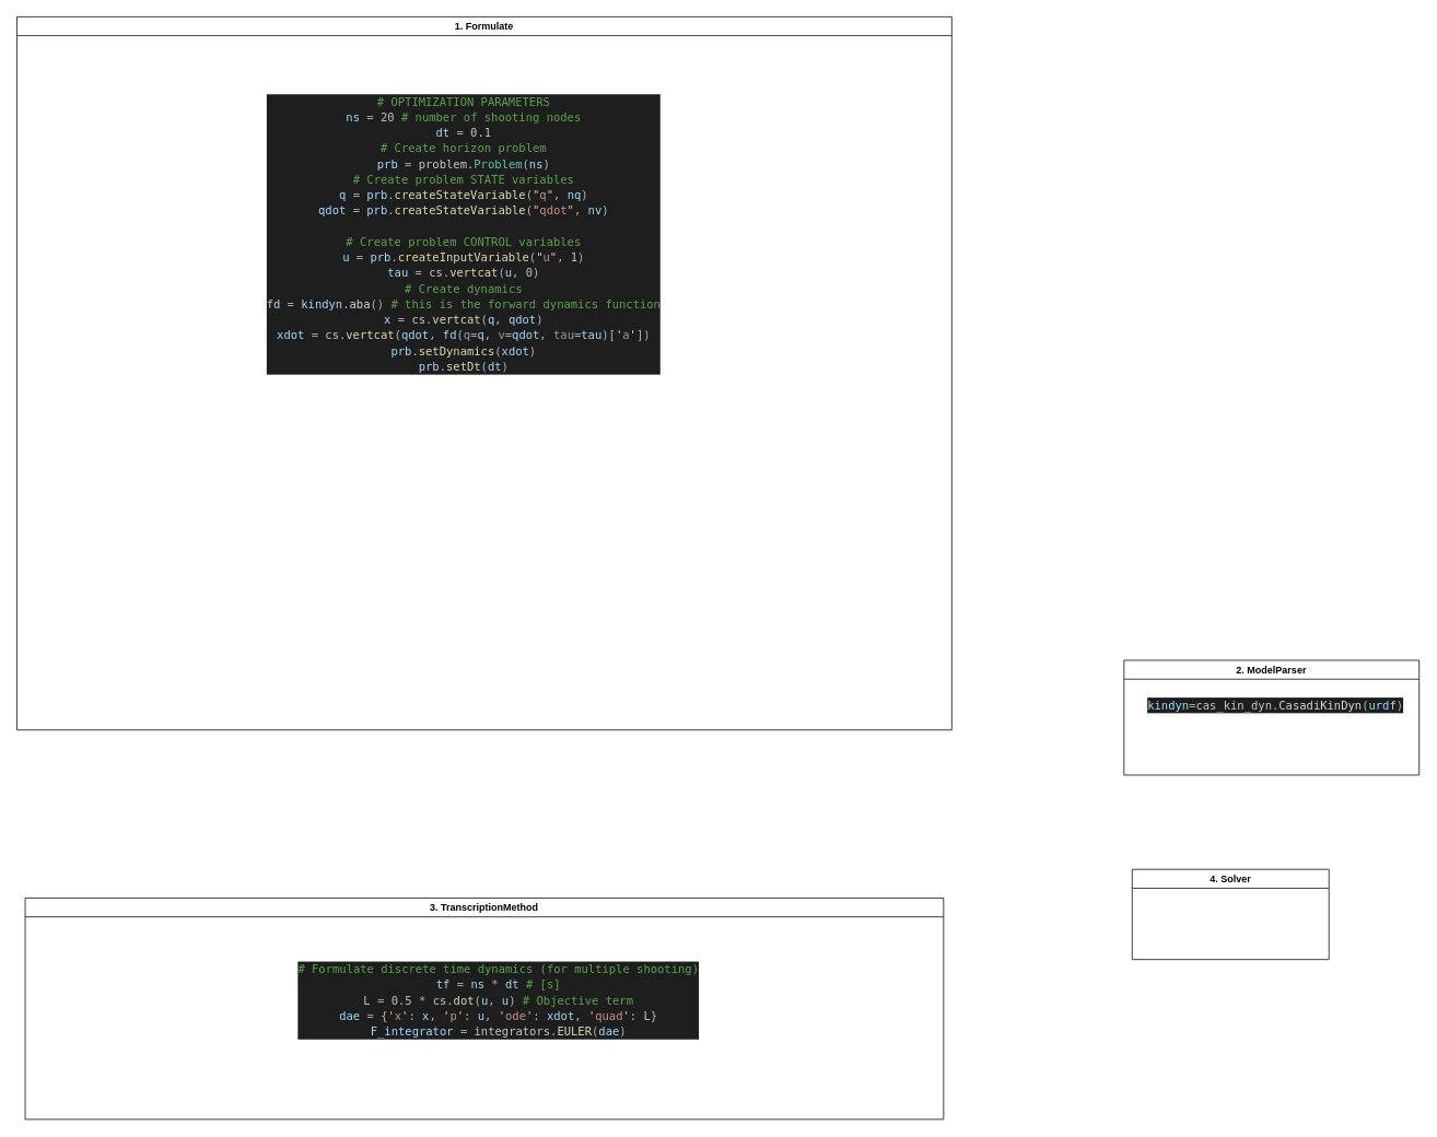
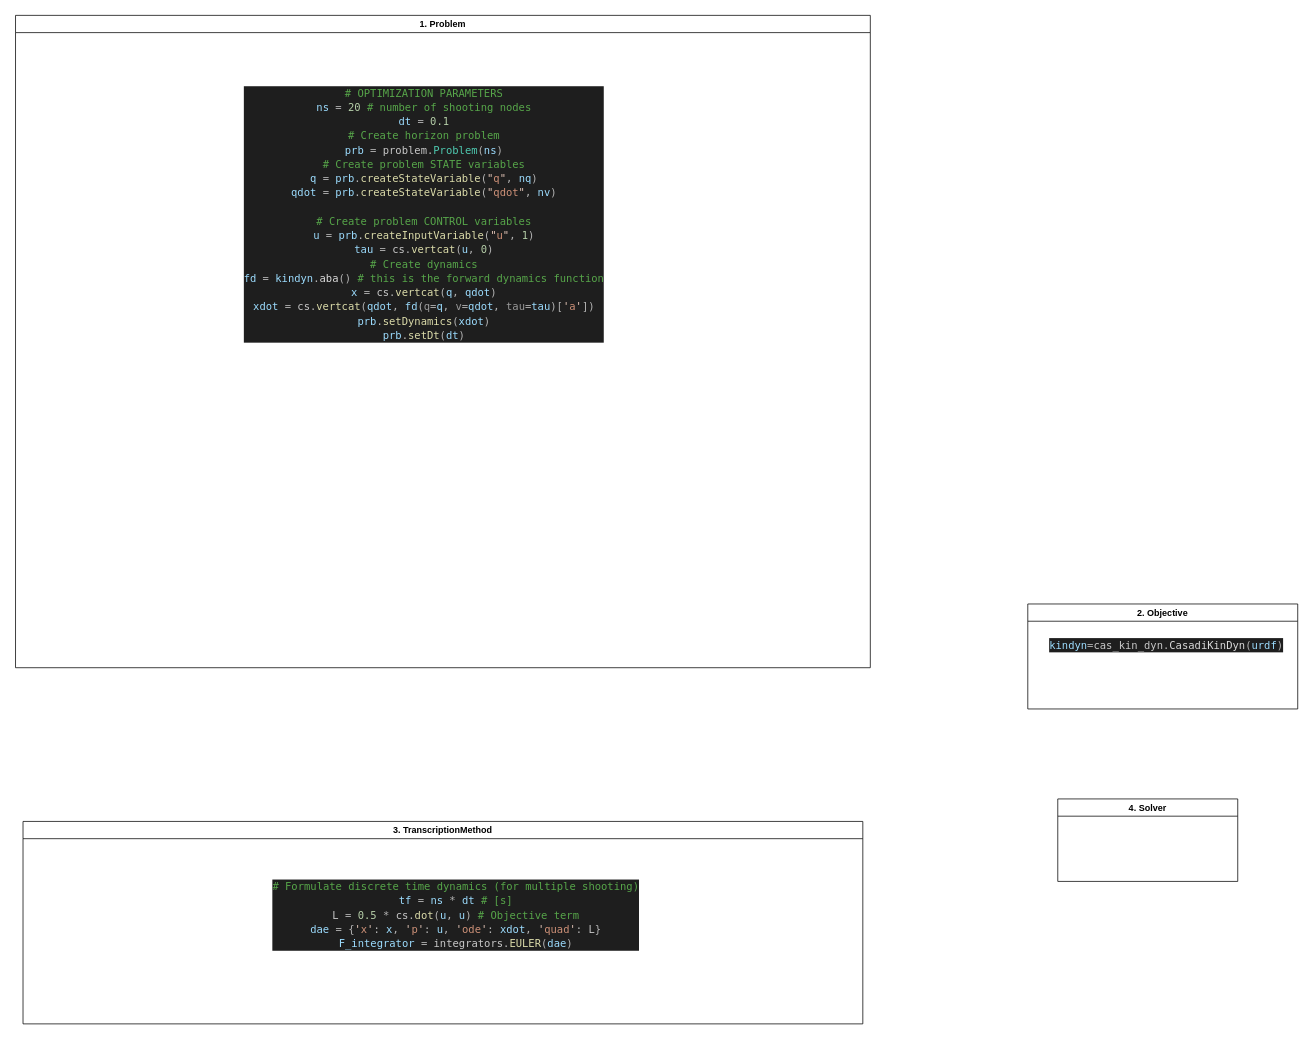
  <mxCell id="0" />
  <mxCell id="1" parent="0" />
- <mxCell id="2" value="1. Formulate" style="swimlane;whiteSpace=wrap;html=1;" parent="1" vertex="1"><mxGeometry x="20" y="20" width="1140" height="870" as="geometry" /></mxCell>
+ <mxCell id="2" value="1. Problem" style="swimlane;whiteSpace=wrap;html=1;" parent="1" vertex="1"><mxGeometry x="20" y="20" width="1140" height="870" as="geometry" /></mxCell>
  <mxCell id="3" value="&lt;div style=&quot;color: rgb(218, 218, 218); background-color: rgb(30, 30, 30); font-family: &amp;quot;Droid Sans Mono&amp;quot;, &amp;quot;monospace&amp;quot;, monospace; font-size: 14px; line-height: 19px;&quot;&gt;&lt;div&gt;&lt;span style=&quot;color: #57a64a;&quot;&gt;# OPTIMIZATION PARAMETERS&lt;/span&gt;&lt;/div&gt;&lt;div&gt;&lt;span style=&quot;color: #9cdcfe;&quot;&gt;ns&lt;/span&gt; &lt;span style=&quot;color: #b4b4b4;&quot;&gt;=&lt;/span&gt; &lt;span style=&quot;color: #b5cea8;&quot;&gt;20&lt;/span&gt;  &lt;span style=&quot;color: #57a64a;&quot;&gt;# number of shooting nodes&lt;/span&gt;&lt;/div&gt;&lt;div&gt;&lt;span style=&quot;color: #9cdcfe;&quot;&gt;dt&lt;/span&gt; &lt;span style=&quot;color: #b4b4b4;&quot;&gt;=&lt;/span&gt; &lt;span style=&quot;color: #b5cea8;&quot;&gt;0.1&lt;/span&gt;&lt;/div&gt;&lt;div&gt;&lt;div style=&quot;line-height: 19px;&quot;&gt;&lt;div&gt;&lt;span style=&quot;color: #57a64a;&quot;&gt;# Create horizon problem&lt;/span&gt;&lt;/div&gt;&lt;div&gt;&lt;span style=&quot;color: #9cdcfe;&quot;&gt;prb&lt;/span&gt; &lt;span style=&quot;color: #b4b4b4;&quot;&gt;=&lt;/span&gt; &lt;span style=&quot;color: #c8c8c8;&quot;&gt;problem&lt;/span&gt;&lt;span style=&quot;color: #b4b4b4;&quot;&gt;.&lt;/span&gt;&lt;span style=&quot;color: #4ec9b0;&quot;&gt;Problem&lt;/span&gt;&lt;span style=&quot;color: #b4b4b4;&quot;&gt;(&lt;/span&gt;&lt;span style=&quot;color: #9cdcfe;&quot;&gt;ns&lt;/span&gt;&lt;span style=&quot;color: #b4b4b4;&quot;&gt;)&lt;/span&gt;&lt;/div&gt;&lt;div&gt;&lt;div style=&quot;line-height: 19px;&quot;&gt;&lt;div&gt;&lt;span style=&quot;color: #57a64a;&quot;&gt;# Create problem STATE variables&lt;/span&gt;&lt;/div&gt;&lt;div&gt;&lt;span style=&quot;color: #9cdcfe;&quot;&gt;q&lt;/span&gt; &lt;span style=&quot;color: #b4b4b4;&quot;&gt;=&lt;/span&gt; &lt;span style=&quot;color: #9cdcfe;&quot;&gt;prb&lt;/span&gt;&lt;span style=&quot;color: #b4b4b4;&quot;&gt;.&lt;/span&gt;&lt;span style=&quot;color: #dcdcaa;&quot;&gt;createStateVariable&lt;/span&gt;&lt;span style=&quot;color: #b4b4b4;&quot;&gt;(&lt;/span&gt;&lt;span style=&quot;color: #e8c9bb;&quot;&gt;&quot;&lt;/span&gt;&lt;span style=&quot;color: #ce9178;&quot;&gt;q&lt;/span&gt;&lt;span style=&quot;color: #e8c9bb;&quot;&gt;&quot;&lt;/span&gt;&lt;span style=&quot;color: #b4b4b4;&quot;&gt;,&lt;/span&gt; &lt;span style=&quot;color: #9cdcfe;&quot;&gt;nq&lt;/span&gt;&lt;span style=&quot;color: #b4b4b4;&quot;&gt;)&lt;/span&gt;&lt;/div&gt;&lt;div&gt;&lt;span style=&quot;color: #9cdcfe;&quot;&gt;qdot&lt;/span&gt; &lt;span style=&quot;color: #b4b4b4;&quot;&gt;=&lt;/span&gt; &lt;span style=&quot;color: #9cdcfe;&quot;&gt;prb&lt;/span&gt;&lt;span style=&quot;color: #b4b4b4;&quot;&gt;.&lt;/span&gt;&lt;span style=&quot;color: #dcdcaa;&quot;&gt;createStateVariable&lt;/span&gt;&lt;span style=&quot;color: #b4b4b4;&quot;&gt;(&lt;/span&gt;&lt;span style=&quot;color: #e8c9bb;&quot;&gt;&quot;&lt;/span&gt;&lt;span style=&quot;color: #ce9178;&quot;&gt;qdot&lt;/span&gt;&lt;span style=&quot;color: #e8c9bb;&quot;&gt;&quot;&lt;/span&gt;&lt;span style=&quot;color: #b4b4b4;&quot;&gt;,&lt;/span&gt; &lt;span style=&quot;color: #9cdcfe;&quot;&gt;nv&lt;/span&gt;&lt;span style=&quot;color: #b4b4b4;&quot;&gt;)&lt;/span&gt;&lt;/div&gt;&lt;br&gt;&lt;div&gt;&lt;span style=&quot;color: #57a64a;&quot;&gt;# Create problem CONTROL variables&lt;/span&gt;&lt;/div&gt;&lt;div&gt;&lt;span style=&quot;color: #9cdcfe;&quot;&gt;u&lt;/span&gt; &lt;span style=&quot;color: #b4b4b4;&quot;&gt;=&lt;/span&gt; &lt;span style=&quot;color: #9cdcfe;&quot;&gt;prb&lt;/span&gt;&lt;span style=&quot;color: #b4b4b4;&quot;&gt;.&lt;/span&gt;&lt;span style=&quot;color: #dcdcaa;&quot;&gt;createInputVariable&lt;/span&gt;&lt;span style=&quot;color: #b4b4b4;&quot;&gt;(&lt;/span&gt;&lt;span style=&quot;color: #e8c9bb;&quot;&gt;&quot;&lt;/span&gt;&lt;span style=&quot;color: #ce9178;&quot;&gt;u&lt;/span&gt;&lt;span style=&quot;color: #e8c9bb;&quot;&gt;&quot;&lt;/span&gt;&lt;span style=&quot;color: #b4b4b4;&quot;&gt;,&lt;/span&gt; &lt;span style=&quot;color: #b5cea8;&quot;&gt;1&lt;/span&gt;&lt;span style=&quot;color: #b4b4b4;&quot;&gt;)&lt;/span&gt;&lt;/div&gt;&lt;div&gt;&lt;span style=&quot;color: #9cdcfe;&quot;&gt;tau&lt;/span&gt; &lt;span style=&quot;color: #b4b4b4;&quot;&gt;=&lt;/span&gt; &lt;span style=&quot;color: #c8c8c8;&quot;&gt;cs&lt;/span&gt;&lt;span style=&quot;color: #b4b4b4;&quot;&gt;.&lt;/span&gt;&lt;span style=&quot;color: #dcdcaa;&quot;&gt;vertcat&lt;/span&gt;&lt;span style=&quot;color: #b4b4b4;&quot;&gt;(&lt;/span&gt;&lt;span style=&quot;color: #9cdcfe;&quot;&gt;u&lt;/span&gt;&lt;span style=&quot;color: #b4b4b4;&quot;&gt;,&lt;/span&gt; &lt;span style=&quot;color: #b5cea8;&quot;&gt;0&lt;/span&gt;&lt;span style=&quot;color: #b4b4b4;&quot;&gt;)&lt;/span&gt;&lt;/div&gt;&lt;div&gt;&lt;div style=&quot;line-height: 19px;&quot;&gt;&lt;div&gt;&lt;span style=&quot;color: #57a64a;&quot;&gt;# Create dynamics&lt;/span&gt;&lt;/div&gt;&lt;div&gt;&lt;span style=&quot;color: #9cdcfe;&quot;&gt;fd&lt;/span&gt; &lt;span style=&quot;color: #b4b4b4;&quot;&gt;=&lt;/span&gt; &lt;span style=&quot;color: #9cdcfe;&quot;&gt;kindyn&lt;/span&gt;&lt;span style=&quot;color: #b4b4b4;&quot;&gt;.&lt;/span&gt;aba&lt;span style=&quot;color: #b4b4b4;&quot;&gt;()&lt;/span&gt;  &lt;span style=&quot;color: #57a64a;&quot;&gt;# this is the forward dynamics function&lt;/span&gt;&lt;/div&gt;&lt;div&gt;&lt;span style=&quot;color: #9cdcfe;&quot;&gt;x&lt;/span&gt; &lt;span style=&quot;color: #b4b4b4;&quot;&gt;=&lt;/span&gt; &lt;span style=&quot;color: #c8c8c8;&quot;&gt;cs&lt;/span&gt;&lt;span style=&quot;color: #b4b4b4;&quot;&gt;.&lt;/span&gt;&lt;span style=&quot;color: #dcdcaa;&quot;&gt;vertcat&lt;/span&gt;&lt;span style=&quot;color: #b4b4b4;&quot;&gt;(&lt;/span&gt;&lt;span style=&quot;color: #9cdcfe;&quot;&gt;q&lt;/span&gt;&lt;span style=&quot;color: #b4b4b4;&quot;&gt;,&lt;/span&gt; &lt;span style=&quot;color: #9cdcfe;&quot;&gt;qdot&lt;/span&gt;&lt;span style=&quot;color: #b4b4b4;&quot;&gt;)&lt;/span&gt;&lt;/div&gt;&lt;div&gt;&lt;span style=&quot;color: #9cdcfe;&quot;&gt;xdot&lt;/span&gt; &lt;span style=&quot;color: #b4b4b4;&quot;&gt;=&lt;/span&gt; &lt;span style=&quot;color: #c8c8c8;&quot;&gt;cs&lt;/span&gt;&lt;span style=&quot;color: #b4b4b4;&quot;&gt;.&lt;/span&gt;&lt;span style=&quot;color: #dcdcaa;&quot;&gt;vertcat&lt;/span&gt;&lt;span style=&quot;color: #b4b4b4;&quot;&gt;(&lt;/span&gt;&lt;span style=&quot;color: #9cdcfe;&quot;&gt;qdot&lt;/span&gt;&lt;span style=&quot;color: #b4b4b4;&quot;&gt;,&lt;/span&gt; &lt;span style=&quot;color: #9cdcfe;&quot;&gt;fd&lt;/span&gt;&lt;span style=&quot;color: #b4b4b4;&quot;&gt;(&lt;/span&gt;&lt;span style=&quot;color: #9a9a9a;&quot;&gt;q&lt;/span&gt;&lt;span style=&quot;color: #b4b4b4;&quot;&gt;=&lt;/span&gt;&lt;span style=&quot;color: #9cdcfe;&quot;&gt;q&lt;/span&gt;&lt;span style=&quot;color: #b4b4b4;&quot;&gt;,&lt;/span&gt; &lt;span style=&quot;color: #9a9a9a;&quot;&gt;v&lt;/span&gt;&lt;span style=&quot;color: #b4b4b4;&quot;&gt;=&lt;/span&gt;&lt;span style=&quot;color: #9cdcfe;&quot;&gt;qdot&lt;/span&gt;&lt;span style=&quot;color: #b4b4b4;&quot;&gt;,&lt;/span&gt; &lt;span style=&quot;color: #9a9a9a;&quot;&gt;tau&lt;/span&gt;&lt;span style=&quot;color: #b4b4b4;&quot;&gt;=&lt;/span&gt;&lt;span style=&quot;color: #9cdcfe;&quot;&gt;tau&lt;/span&gt;&lt;span style=&quot;color: #b4b4b4;&quot;&gt;)[&lt;/span&gt;&lt;span style=&quot;color: #e8c9bb;&quot;&gt;'&lt;/span&gt;&lt;span style=&quot;color: #ce9178;&quot;&gt;a&lt;/span&gt;&lt;span style=&quot;color: #e8c9bb;&quot;&gt;'&lt;/span&gt;&lt;span style=&quot;color: #b4b4b4;&quot;&gt;])&lt;/span&gt;&lt;/div&gt;&lt;div&gt;&lt;span style=&quot;color: #9cdcfe;&quot;&gt;prb&lt;/span&gt;&lt;span style=&quot;color: #b4b4b4;&quot;&gt;.&lt;/span&gt;&lt;span style=&quot;color: #dcdcaa;&quot;&gt;setDynamics&lt;/span&gt;&lt;span style=&quot;color: #b4b4b4;&quot;&gt;(&lt;/span&gt;&lt;span style=&quot;color: #9cdcfe;&quot;&gt;xdot&lt;/span&gt;&lt;span style=&quot;color: #b4b4b4;&quot;&gt;)&lt;/span&gt;&lt;/div&gt;&lt;div&gt;&lt;span style=&quot;color: #9cdcfe;&quot;&gt;prb&lt;/span&gt;&lt;span style=&quot;color: #b4b4b4;&quot;&gt;.&lt;/span&gt;&lt;span style=&quot;color: #dcdcaa;&quot;&gt;setDt&lt;/span&gt;&lt;span style=&quot;color: #b4b4b4;&quot;&gt;(&lt;/span&gt;&lt;span style=&quot;color: #9cdcfe;&quot;&gt;dt&lt;/span&gt;&lt;span style=&quot;color: #b4b4b4;&quot;&gt;)&lt;/span&gt;&lt;/div&gt;&lt;/div&gt;&lt;/div&gt;&lt;/div&gt;&lt;/div&gt;&lt;/div&gt;&lt;/div&gt;&lt;/div&gt;" style="text;html=1;strokeColor=none;fillColor=none;align=center;verticalAlign=middle;whiteSpace=wrap;rounded=0;" vertex="1" parent="2"><mxGeometry x="240" y="35" width="610" height="460" as="geometry" /></mxCell>
  <mxCell id="4" value="3. TranscriptionMethod" style="swimlane;whiteSpace=wrap;html=1;startSize=23;" parent="1" vertex="1"><mxGeometry x="30" y="1095" width="1120" height="270" as="geometry" /></mxCell>
  <mxCell id="5" value="&lt;div style=&quot;color: rgb(218, 218, 218); background-color: rgb(30, 30, 30); font-family: &amp;quot;Droid Sans Mono&amp;quot;, &amp;quot;monospace&amp;quot;, monospace; font-size: 14px; line-height: 19px;&quot;&gt;&lt;div&gt;&lt;span style=&quot;color: #57a64a;&quot;&gt;# Formulate discrete time dynamics (for multiple shooting)&lt;/span&gt;&lt;/div&gt;&lt;div&gt;&lt;span style=&quot;color: #9cdcfe;&quot;&gt;tf&lt;/span&gt; &lt;span style=&quot;color: #b4b4b4;&quot;&gt;=&lt;/span&gt; &lt;span style=&quot;color: #9cdcfe;&quot;&gt;ns&lt;/span&gt; &lt;span style=&quot;color: #b4b4b4;&quot;&gt;*&lt;/span&gt; &lt;span style=&quot;color: #9cdcfe;&quot;&gt;dt&lt;/span&gt;  &lt;span style=&quot;color: #57a64a;&quot;&gt;# [s]&lt;/span&gt;&lt;/div&gt;&lt;div&gt;&lt;span style=&quot;color: #c8c8c8;&quot;&gt;L&lt;/span&gt; &lt;span style=&quot;color: #b4b4b4;&quot;&gt;=&lt;/span&gt; &lt;span style=&quot;color: #b5cea8;&quot;&gt;0.5&lt;/span&gt; &lt;span style=&quot;color: #b4b4b4;&quot;&gt;*&lt;/span&gt; &lt;span style=&quot;color: #c8c8c8;&quot;&gt;cs&lt;/span&gt;&lt;span style=&quot;color: #b4b4b4;&quot;&gt;.&lt;/span&gt;&lt;span style=&quot;color: #dcdcaa;&quot;&gt;dot&lt;/span&gt;&lt;span style=&quot;color: #b4b4b4;&quot;&gt;(&lt;/span&gt;&lt;span style=&quot;color: #9cdcfe;&quot;&gt;u&lt;/span&gt;&lt;span style=&quot;color: #b4b4b4;&quot;&gt;,&lt;/span&gt; &lt;span style=&quot;color: #9cdcfe;&quot;&gt;u&lt;/span&gt;&lt;span style=&quot;color: #b4b4b4;&quot;&gt;)&lt;/span&gt;  &lt;span style=&quot;color: #57a64a;&quot;&gt;# Objective term&lt;/span&gt;&lt;/div&gt;&lt;div&gt;&lt;span style=&quot;color: #9cdcfe;&quot;&gt;dae&lt;/span&gt; &lt;span style=&quot;color: #b4b4b4;&quot;&gt;=&lt;/span&gt; &lt;span style=&quot;color: #b4b4b4;&quot;&gt;{&lt;/span&gt;&lt;span style=&quot;color: #e8c9bb;&quot;&gt;'&lt;/span&gt;&lt;span style=&quot;color: #ce9178;&quot;&gt;x&lt;/span&gt;&lt;span style=&quot;color: #e8c9bb;&quot;&gt;'&lt;/span&gt;&lt;span style=&quot;color: #b4b4b4;&quot;&gt;:&lt;/span&gt; &lt;span style=&quot;color: #9cdcfe;&quot;&gt;x&lt;/span&gt;&lt;span style=&quot;color: #b4b4b4;&quot;&gt;,&lt;/span&gt; &lt;span style=&quot;color: #e8c9bb;&quot;&gt;'&lt;/span&gt;&lt;span style=&quot;color: #ce9178;&quot;&gt;p&lt;/span&gt;&lt;span style=&quot;color: #e8c9bb;&quot;&gt;'&lt;/span&gt;&lt;span style=&quot;color: #b4b4b4;&quot;&gt;:&lt;/span&gt; &lt;span style=&quot;color: #9cdcfe;&quot;&gt;u&lt;/span&gt;&lt;span style=&quot;color: #b4b4b4;&quot;&gt;,&lt;/span&gt; &lt;span style=&quot;color: #e8c9bb;&quot;&gt;'&lt;/span&gt;&lt;span style=&quot;color: #ce9178;&quot;&gt;ode&lt;/span&gt;&lt;span style=&quot;color: #e8c9bb;&quot;&gt;'&lt;/span&gt;&lt;span style=&quot;color: #b4b4b4;&quot;&gt;:&lt;/span&gt; &lt;span style=&quot;color: #9cdcfe;&quot;&gt;xdot&lt;/span&gt;&lt;span style=&quot;color: #b4b4b4;&quot;&gt;,&lt;/span&gt; &lt;span style=&quot;color: #e8c9bb;&quot;&gt;'&lt;/span&gt;&lt;span style=&quot;color: #ce9178;&quot;&gt;quad&lt;/span&gt;&lt;span style=&quot;color: #e8c9bb;&quot;&gt;'&lt;/span&gt;&lt;span style=&quot;color: #b4b4b4;&quot;&gt;:&lt;/span&gt; &lt;span style=&quot;color: #c8c8c8;&quot;&gt;L&lt;/span&gt;&lt;span style=&quot;color: #b4b4b4;&quot;&gt;}&lt;/span&gt;&lt;/div&gt;&lt;div&gt;&lt;span style=&quot;color: #9cdcfe;&quot;&gt;F_integrator&lt;/span&gt; &lt;span style=&quot;color: #b4b4b4;&quot;&gt;=&lt;/span&gt; &lt;span style=&quot;color: #c8c8c8;&quot;&gt;integrators&lt;/span&gt;&lt;span style=&quot;color: #b4b4b4;&quot;&gt;.&lt;/span&gt;&lt;span style=&quot;color: #dcdcaa;&quot;&gt;EULER&lt;/span&gt;&lt;span style=&quot;color: #b4b4b4;&quot;&gt;(&lt;/span&gt;&lt;span style=&quot;color: #9cdcfe;&quot;&gt;dae&lt;/span&gt;&lt;span style=&quot;color: #b4b4b4;&quot;&gt;)&lt;/span&gt;&lt;/div&gt;&lt;/div&gt;" style="text;html=1;strokeColor=none;fillColor=none;align=center;verticalAlign=middle;whiteSpace=wrap;rounded=0;" vertex="1" parent="4"><mxGeometry x="260" y="50" width="635" height="150" as="geometry" /></mxCell>
- <mxCell id="6" value="2. ModelParser" style="swimlane;whiteSpace=wrap;html=1;" parent="1" vertex="1"><mxGeometry x="1370" y="805" width="360" height="140" as="geometry" /></mxCell>
+ <mxCell id="6" value="2. Objective" style="swimlane;whiteSpace=wrap;html=1;" parent="1" vertex="1"><mxGeometry x="1370" y="805" width="360" height="140" as="geometry" /></mxCell>
  <mxCell id="7" value="&lt;div style=&quot;color: rgb(218, 218, 218); background-color: rgb(30, 30, 30); font-family: &amp;quot;Droid Sans Mono&amp;quot;, &amp;quot;monospace&amp;quot;, monospace; font-size: 14px; line-height: 19px;&quot;&gt;&lt;span style=&quot;color: #9cdcfe;&quot;&gt;kindyn&lt;/span&gt;&lt;span style=&quot;color: #b4b4b4;&quot;&gt;=&lt;/span&gt;&lt;span style=&quot;color: #c8c8c8;&quot;&gt;cas_kin_dyn&lt;/span&gt;&lt;span style=&quot;color: #b4b4b4;&quot;&gt;.&lt;/span&gt;CasadiKinDyn&lt;span style=&quot;color: #b4b4b4;&quot;&gt;(&lt;/span&gt;&lt;span style=&quot;color: #9cdcfe;&quot;&gt;urdf&lt;/span&gt;&lt;span style=&quot;color: #b4b4b4;&quot;&gt;)&lt;/span&gt;&lt;/div&gt;" style="text;html=1;strokeColor=none;fillColor=none;align=center;verticalAlign=middle;whiteSpace=wrap;rounded=0;" parent="6" vertex="1"><mxGeometry x="30" y="40" width="310" height="30" as="geometry" /></mxCell>
- <mxCell id="8" value="4. Solver" style="swimlane;whiteSpace=wrap;html=1;startSize=23;" parent="1" vertex="1"><mxGeometry x="1380" y="1060" width="240" height="110" as="geometry" /></mxCell>
+ <mxCell id="8" value="4. Solver" style="swimlane;whiteSpace=wrap;html=1;startSize=23;" parent="1" vertex="1"><mxGeometry x="1410" y="1065" width="240" height="110" as="geometry" /></mxCell>
